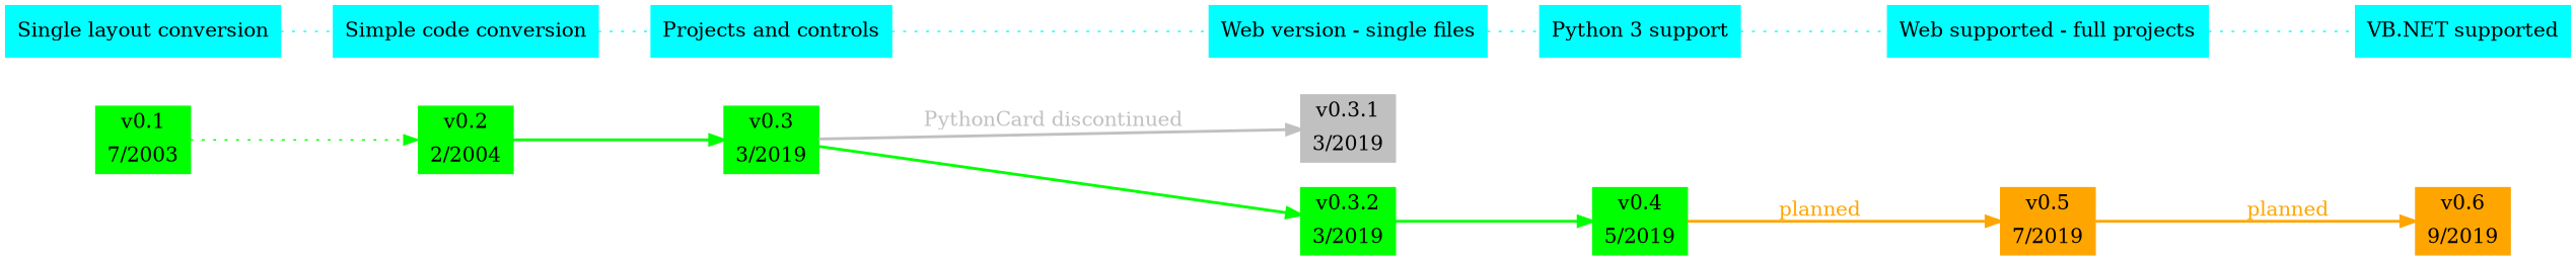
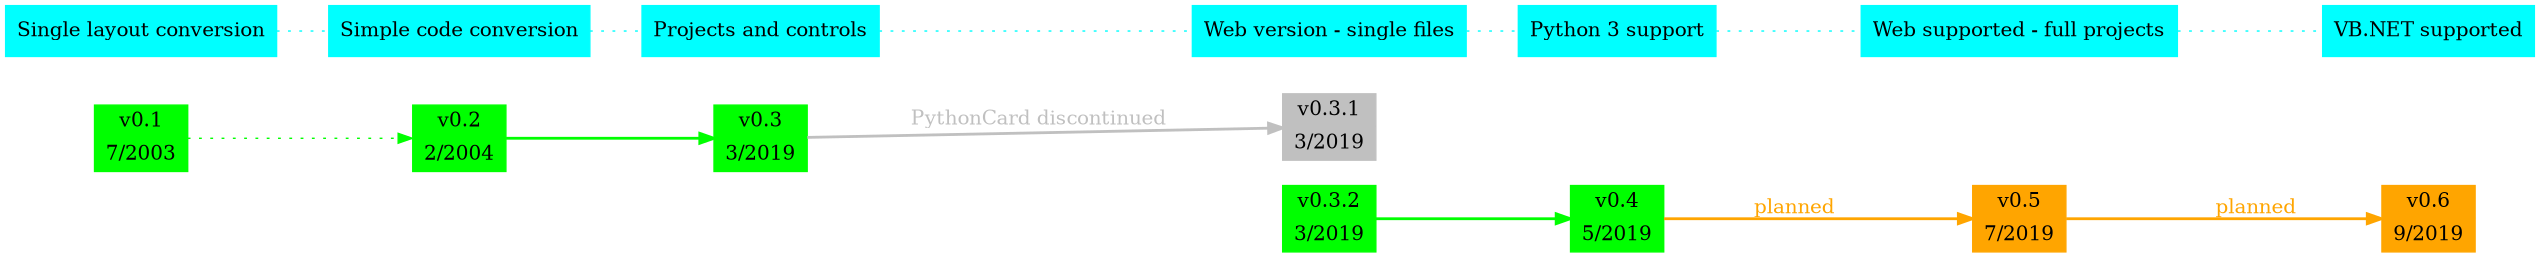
  digraph {
    rankdir=LR
    node [color=cyan shape=record style=filled]
    edge [color=cyan style=dotted]
    n1 [color=green label="v0.1|7/2003"]
    n2 [color=green label="v0.2|2/2004"]
    n3 [color=green label="v0.3|3/2019"]
    n4 [color=grey label="v0.3.1|3/2019"]
    n5 [color=green label="v0.3.2|3/2019"]
    n6 [color=green label="v0.4|5/2019"]
    n7 [color=orange label="v0.5|7/2019"]
    n8 [color=orange label="v0.6|9/2019"]
    n9 [label="Single layout conversion" shape=box]
    n10 [label="Simple code conversion" shape=box]
    n11 [label="Projects and controls" shape=box]
    n12 [label="Web version - single files" shape=box]
    n13 [label="Python 3 support" shape=box]
    n14 [label="Web supported - full projects" shape=box]
    n15 [label="VB.NET supported" shape=box]
    n1 -> n2 [color=green]
    n2 -> n3 [color=green style=bold]
    n3 -> n4 [color=grey fontcolor=grey label=" PythonCard discontinued" style=bold]
-   n3 -> n5 [color=green style=bold]
    n5 -> n6 [color=green style=bold]
    n6 -> n7 [color=orange fontcolor=orange label="  planned" style=bold]
    n7 -> n8 [color=orange fontcolor=orange label="  planned" style=bold]
    n9 -> n10 [dir=none]
    n10 -> n11 [dir=none]
    n11 -> n12 [dir=none]
    n12 -> n13 [dir=none]
    n13 -> n14 [dir=none]
    n14 -> n15 [dir=none]
  }
